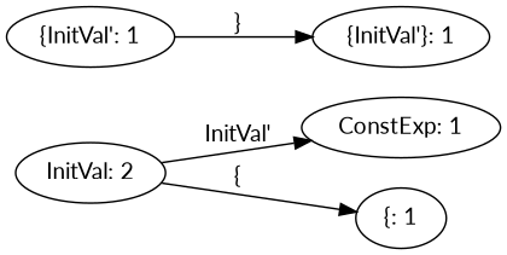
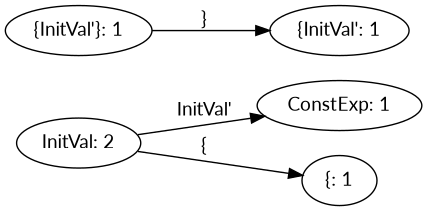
  digraph {
    fontname=Lato
    rankdir=LR
    node [fontname=Lato]
    edge [fontname=Lato]
    n1 [label="InitVal: 2"]
    n2 [label="ConstExp: 1"]
    n3 [label="{: 1"]
    n4 [label="{InitVal': 1"]
    n5 [label="{InitVal'}: 1"]
    n1 -> n2 [label="InitVal'"]
    n1 -> n3 [label="{"]
-   n4 -> n5 [label="}"]
+   n5 -> n4 [label="}"]
  }
